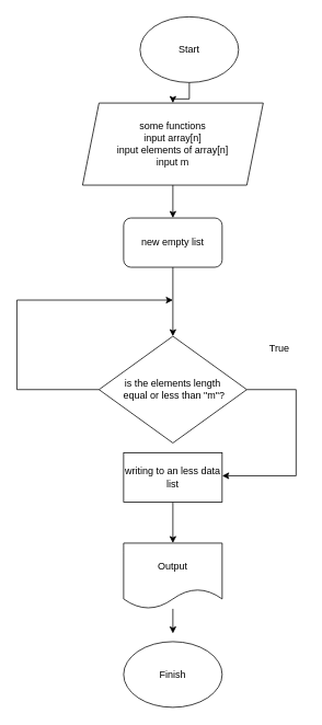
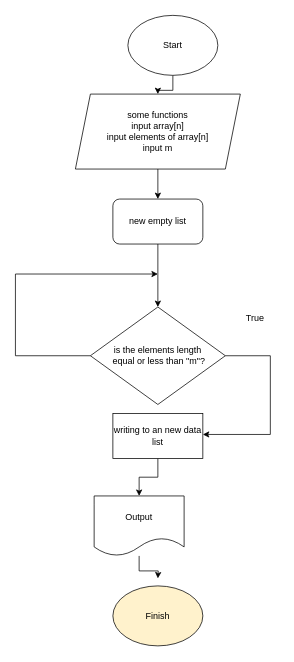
  <mxCell id="0" />
  <mxCell id="1" parent="0" />
  <mxCell id="2" value="" style="edgeStyle=orthogonalEdgeStyle;rounded=0;orthogonalLoop=1;jettySize=auto;html=1;" parent="1" source="3" target="5" edge="1"><mxGeometry relative="1" as="geometry" /></mxCell>
  <mxCell id="3" value="Start" style="ellipse;whiteSpace=wrap;html=1;" parent="1" vertex="1"><mxGeometry x="170" y="20" width="120" height="80" as="geometry" /></mxCell>
  <mxCell id="4" value="" style="edgeStyle=orthogonalEdgeStyle;rounded=0;orthogonalLoop=1;jettySize=auto;html=1;" edge="1" parent="1" source="5" target="16"><mxGeometry relative="1" as="geometry" /></mxCell>
  <mxCell id="5" value="some functions&lt;br&gt;input array[n]&lt;br&gt;input elements of array[n]&lt;br&gt;input m" style="shape=parallelogram;perimeter=parallelogramPerimeter;whiteSpace=wrap;html=1;fixedSize=1;" parent="1" vertex="1"><mxGeometry x="100" y="125" width="220" height="100" as="geometry" /></mxCell>
  <mxCell id="6" value="is the elements length&lt;br&gt;&amp;nbsp;equal or less than &quot;m&quot;?" style="rhombus;whiteSpace=wrap;html=1;" parent="1" vertex="1"><mxGeometry x="120" y="409" width="180" height="130" as="geometry" /></mxCell>
  <mxCell id="7" value="True&lt;br&gt;" style="text;html=1;strokeColor=none;fillColor=none;align=center;verticalAlign=middle;whiteSpace=wrap;rounded=0;" parent="1" vertex="1"><mxGeometry x="310" y="409" width="60" height="30" as="geometry" /></mxCell>
  <mxCell id="8" style="edgeStyle=orthogonalEdgeStyle;rounded=0;orthogonalLoop=1;jettySize=auto;html=1;exitX=0.5;exitY=1;exitDx=0;exitDy=0;entryX=0.5;entryY=0;entryDx=0;entryDy=0;" parent="1" source="10" target="13" edge="1"><mxGeometry relative="1" as="geometry" /></mxCell>
  <mxCell id="9" style="edgeStyle=orthogonalEdgeStyle;rounded=0;orthogonalLoop=1;jettySize=auto;html=1;exitX=0;exitY=0.5;exitDx=0;exitDy=0;" edge="1" parent="1" source="6"><mxGeometry relative="1" as="geometry"><mxPoint x="90" y="505" as="sourcePoint" /><mxPoint x="210" y="365" as="targetPoint" /><Array as="points"><mxPoint x="20" y="474" /><mxPoint x="20" y="365" /></Array></mxGeometry></mxCell>
- <mxCell id="10" value="writing to an less data list" style="rounded=0;whiteSpace=wrap;html=1;" parent="1" vertex="1"><mxGeometry x="150" y="551" width="120" height="60" as="geometry" /></mxCell>
+ <mxCell id="10" value="writing to an new data list" style="rounded=0;whiteSpace=wrap;html=1;" parent="1" vertex="1"><mxGeometry x="150" y="551" width="120" height="60" as="geometry" /></mxCell>
  <mxCell id="11" value="" style="endArrow=classic;html=1;rounded=0;exitX=1;exitY=0.5;exitDx=0;exitDy=0;" parent="1" source="6" edge="1"><mxGeometry width="50" height="50" relative="1" as="geometry"><mxPoint x="270" y="389" as="sourcePoint" /><mxPoint x="270" y="579" as="targetPoint" /><Array as="points"><mxPoint x="360" y="474" /><mxPoint x="360" y="579" /></Array></mxGeometry></mxCell>
  <mxCell id="12" style="edgeStyle=orthogonalEdgeStyle;rounded=0;orthogonalLoop=1;jettySize=auto;html=1;entryX=0.5;entryY=0;entryDx=0;entryDy=0;" parent="1" source="13" edge="1"><mxGeometry relative="1" as="geometry"><mxPoint x="210" y="771" as="targetPoint" /></mxGeometry></mxCell>
- <mxCell id="13" value="Output" style="shape=document;whiteSpace=wrap;html=1;boundedLbl=1;" parent="1" vertex="1"><mxGeometry x="150" y="661" width="120" height="80" as="geometry" /></mxCell>
- <mxCell id="14" value="Finish" style="ellipse;whiteSpace=wrap;html=1;" parent="1" vertex="1"><mxGeometry x="150" y="781" width="120" height="80" as="geometry" /></mxCell>
+ <mxCell id="13" value="Output" style="shape=document;whiteSpace=wrap;html=1;boundedLbl=1;" parent="1" vertex="1"><mxGeometry x="125" y="661" width="120" height="80" as="geometry" /></mxCell>
+ <mxCell id="14" value="Finish" style="ellipse;whiteSpace=wrap;html=1;fillColor=#fff2cc;" parent="1" vertex="1"><mxGeometry x="150" y="781" width="120" height="80" as="geometry" /></mxCell>
  <mxCell id="15" value="" style="edgeStyle=orthogonalEdgeStyle;rounded=0;orthogonalLoop=1;jettySize=auto;html=1;" edge="1" parent="1" source="16" target="6"><mxGeometry relative="1" as="geometry" /></mxCell>
  <mxCell id="16" value="new empty list" style="whiteSpace=wrap;html=1;rounded=1;" vertex="1" parent="1"><mxGeometry x="150" y="265" width="120" height="60" as="geometry" /></mxCell>
